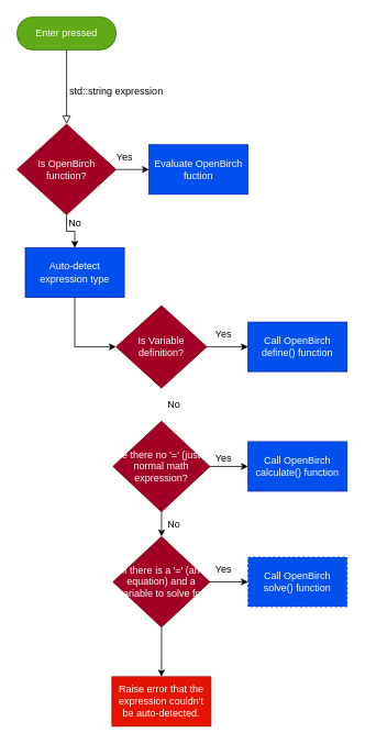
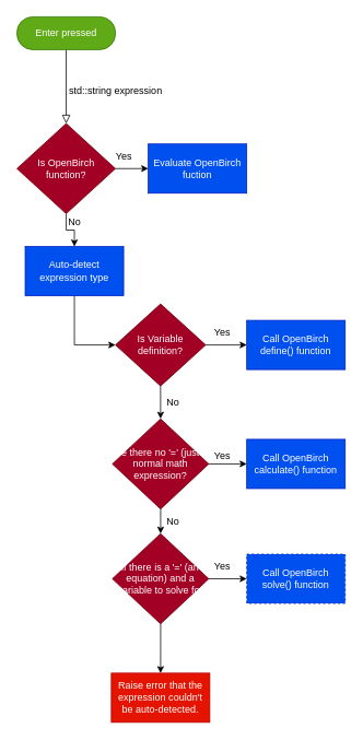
  <mxCell id="0" />
  <mxCell id="1" parent="0" />
  <mxCell id="2" value="" style="rounded=0;html=1;jettySize=auto;orthogonalLoop=1;fontSize=11;endArrow=block;endFill=0;endSize=8;strokeWidth=1;shadow=0;labelBackgroundColor=none;edgeStyle=orthogonalEdgeStyle;entryX=0.5;entryY=0;entryDx=0;entryDy=0;" parent="1" source="3" target="7" edge="1"><mxGeometry relative="1" as="geometry"><mxPoint x="80" y="170" as="targetPoint" /></mxGeometry></mxCell>
  <mxCell id="3" value="Enter pressed" style="rounded=1;whiteSpace=wrap;html=1;fontSize=12;glass=0;strokeWidth=1;shadow=0;fillColor=#60a917;fontColor=#ffffff;strokeColor=#2D7600;arcSize=48;" parent="1" vertex="1"><mxGeometry x="20" y="20" width="120" height="40" as="geometry" /></mxCell>
  <mxCell id="4" value="std::string expression" style="text;html=1;align=center;verticalAlign=middle;resizable=0;points=[];autosize=1;strokeColor=none;fillColor=none;" vertex="1" parent="1"><mxGeometry x="70" y="95" width="140" height="30" as="geometry" /></mxCell>
  <mxCell id="5" style="edgeStyle=orthogonalEdgeStyle;rounded=0;orthogonalLoop=1;jettySize=auto;html=1;entryX=0;entryY=0.5;entryDx=0;entryDy=0;" edge="1" parent="1" source="7" target="8"><mxGeometry relative="1" as="geometry" /></mxCell>
  <mxCell id="6" style="edgeStyle=orthogonalEdgeStyle;rounded=0;orthogonalLoop=1;jettySize=auto;html=1;entryX=0.5;entryY=0;entryDx=0;entryDy=0;" edge="1" parent="1" source="7" target="10"><mxGeometry relative="1" as="geometry"><mxPoint x="80" y="290" as="targetPoint" /></mxGeometry></mxCell>
  <mxCell id="7" value="Is OpenBirch function?" style="rhombus;whiteSpace=wrap;html=1;fillColor=#a20025;fontColor=#ffffff;strokeColor=#6F0000;" vertex="1" parent="1"><mxGeometry x="20" y="150" width="120" height="110" as="geometry" /></mxCell>
  <mxCell id="8" value="Evaluate OpenBirch fuction" style="rounded=0;whiteSpace=wrap;html=1;fillColor=#0050ef;fontColor=#ffffff;strokeColor=#001DBC;" vertex="1" parent="1"><mxGeometry x="180" y="175" width="120" height="60" as="geometry" /></mxCell>
  <mxCell id="9" style="edgeStyle=orthogonalEdgeStyle;rounded=0;orthogonalLoop=1;jettySize=auto;html=1;entryX=0;entryY=0.5;entryDx=0;entryDy=0;" edge="1" parent="1" source="10" target="13"><mxGeometry relative="1" as="geometry" /></mxCell>
  <mxCell id="10" value="Auto-detect expression type" style="rounded=0;whiteSpace=wrap;html=1;fillColor=#0050ef;fontColor=#ffffff;strokeColor=#001DBC;" vertex="1" parent="1"><mxGeometry x="30" y="300" width="120" height="60" as="geometry" /></mxCell>
  <mxCell id="11" style="edgeStyle=orthogonalEdgeStyle;rounded=0;orthogonalLoop=1;jettySize=auto;html=1;entryX=0;entryY=0.5;entryDx=0;entryDy=0;" edge="1" parent="1" source="13" target="16"><mxGeometry relative="1" as="geometry" /></mxCell>
+ <mxCell id="12" style="edgeStyle=orthogonalEdgeStyle;rounded=0;orthogonalLoop=1;jettySize=auto;html=1;entryX=0.5;entryY=0;entryDx=0;entryDy=0;fontSize=10;" edge="1" parent="1" source="13" target="20"><mxGeometry relative="1" as="geometry" /></mxCell>
  <mxCell id="13" value="&lt;font style=&quot;font-size: 12px;&quot;&gt;Is Variable definition?&lt;/font&gt;" style="rhombus;whiteSpace=wrap;html=1;fillColor=#a20025;fontColor=#ffffff;strokeColor=#6F0000;" vertex="1" parent="1"><mxGeometry x="140" y="370" width="110" height="100" as="geometry" /></mxCell>
  <mxCell id="14" value="Yes" style="text;html=1;align=center;verticalAlign=middle;resizable=0;points=[];autosize=1;strokeColor=none;fillColor=none;" vertex="1" parent="1"><mxGeometry x="130" y="175" width="40" height="30" as="geometry" /></mxCell>
  <mxCell id="15" value="No" style="text;html=1;align=center;verticalAlign=middle;resizable=0;points=[];autosize=1;strokeColor=none;fillColor=none;" vertex="1" parent="1"><mxGeometry x="70" y="255" width="40" height="30" as="geometry" /></mxCell>
  <mxCell id="16" value="&lt;font style=&quot;font-size: 12px;&quot;&gt;Call OpenBirch define() function&lt;/font&gt;" style="rounded=0;whiteSpace=wrap;html=1;fillColor=#0050ef;fontColor=#ffffff;strokeColor=#001DBC;" vertex="1" parent="1"><mxGeometry x="300" y="390" width="120" height="60" as="geometry" /></mxCell>
  <mxCell id="17" value="Yes" style="text;html=1;align=center;verticalAlign=middle;resizable=0;points=[];autosize=1;strokeColor=none;fillColor=none;" vertex="1" parent="1"><mxGeometry x="250" y="390" width="40" height="30" as="geometry" /></mxCell>
  <mxCell id="18" style="edgeStyle=orthogonalEdgeStyle;rounded=0;orthogonalLoop=1;jettySize=auto;html=1;entryX=0;entryY=0.5;entryDx=0;entryDy=0;fontSize=10;" edge="1" parent="1" source="20" target="22"><mxGeometry relative="1" as="geometry" /></mxCell>
  <mxCell id="19" style="edgeStyle=orthogonalEdgeStyle;rounded=0;orthogonalLoop=1;jettySize=auto;html=1;entryX=0.5;entryY=0;entryDx=0;entryDy=0;fontSize=12;" edge="1" parent="1" source="20" target="26"><mxGeometry relative="1" as="geometry" /></mxCell>
  <mxCell id="20" value="&lt;font style=&quot;font-size: 12px;&quot;&gt;are there no '=' (just a normal math expression?&lt;/font&gt;" style="rhombus;whiteSpace=wrap;html=1;fillColor=#a20025;fontColor=#ffffff;strokeColor=#6F0000;align=center;" vertex="1" parent="1"><mxGeometry x="136.25" y="510" width="117.5" height="110" as="geometry" /></mxCell>
  <mxCell id="21" value="&lt;font style=&quot;font-size: 12px;&quot;&gt;No&lt;/font&gt;" style="text;html=1;align=center;verticalAlign=middle;resizable=0;points=[];autosize=1;strokeColor=none;fillColor=none;fontSize=10;" vertex="1" parent="1"><mxGeometry x="190" y="475" width="40" height="30" as="geometry" /></mxCell>
  <mxCell id="22" value="Call OpenBirch calculate() function" style="rounded=0;whiteSpace=wrap;html=1;fillColor=#0050ef;fontColor=#ffffff;strokeColor=#001DBC;" vertex="1" parent="1"><mxGeometry x="300" y="535" width="120" height="60" as="geometry" /></mxCell>
  <mxCell id="23" value="&lt;font style=&quot;font-size: 12px;&quot;&gt;Yes&lt;/font&gt;" style="text;html=1;align=center;verticalAlign=middle;resizable=0;points=[];autosize=1;strokeColor=none;fillColor=none;fontSize=10;" vertex="1" parent="1"><mxGeometry x="250" y="540" width="40" height="30" as="geometry" /></mxCell>
  <mxCell id="24" style="edgeStyle=orthogonalEdgeStyle;rounded=0;orthogonalLoop=1;jettySize=auto;html=1;entryX=0;entryY=0.5;entryDx=0;entryDy=0;fontSize=12;" edge="1" parent="1" source="26" target="27"><mxGeometry relative="1" as="geometry" /></mxCell>
  <mxCell id="25" style="edgeStyle=orthogonalEdgeStyle;rounded=0;orthogonalLoop=1;jettySize=auto;html=1;entryX=0.5;entryY=0;entryDx=0;entryDy=0;fontSize=12;" edge="1" parent="1" source="26" target="30"><mxGeometry relative="1" as="geometry" /></mxCell>
  <mxCell id="26" value="&lt;font style=&quot;font-size: 12px;&quot;&gt;if there is a '=' (an equation) and a variable to solve for&lt;/font&gt;" style="rhombus;whiteSpace=wrap;html=1;fillColor=#a20025;fontColor=#ffffff;strokeColor=#6F0000;align=center;" vertex="1" parent="1"><mxGeometry x="136.25" y="650" width="117.5" height="110" as="geometry" /></mxCell>
  <mxCell id="27" value="Call OpenBirch solve() function" style="rounded=0;whiteSpace=wrap;html=1;fillColor=#0050ef;fontColor=#ffffff;strokeColor=#001DBC;dashed=1;" vertex="1" parent="1"><mxGeometry x="300" y="675" width="120" height="60" as="geometry" /></mxCell>
  <mxCell id="28" value="&lt;font style=&quot;font-size: 12px;&quot;&gt;No&lt;/font&gt;" style="text;html=1;align=center;verticalAlign=middle;resizable=0;points=[];autosize=1;strokeColor=none;fillColor=none;fontSize=10;" vertex="1" parent="1"><mxGeometry x="190" y="620" width="40" height="30" as="geometry" /></mxCell>
  <mxCell id="29" value="&lt;font style=&quot;font-size: 12px;&quot;&gt;Yes&lt;/font&gt;" style="text;html=1;align=center;verticalAlign=middle;resizable=0;points=[];autosize=1;strokeColor=none;fillColor=none;fontSize=10;" vertex="1" parent="1"><mxGeometry x="250" y="675" width="40" height="30" as="geometry" /></mxCell>
  <mxCell id="30" value="Raise error that the expression couldn't be auto-detected." style="rounded=0;whiteSpace=wrap;html=1;fillColor=#e51400;fontColor=#ffffff;strokeColor=#B20000;" vertex="1" parent="1"><mxGeometry x="135" y="820" width="120" height="60" as="geometry" /></mxCell>
